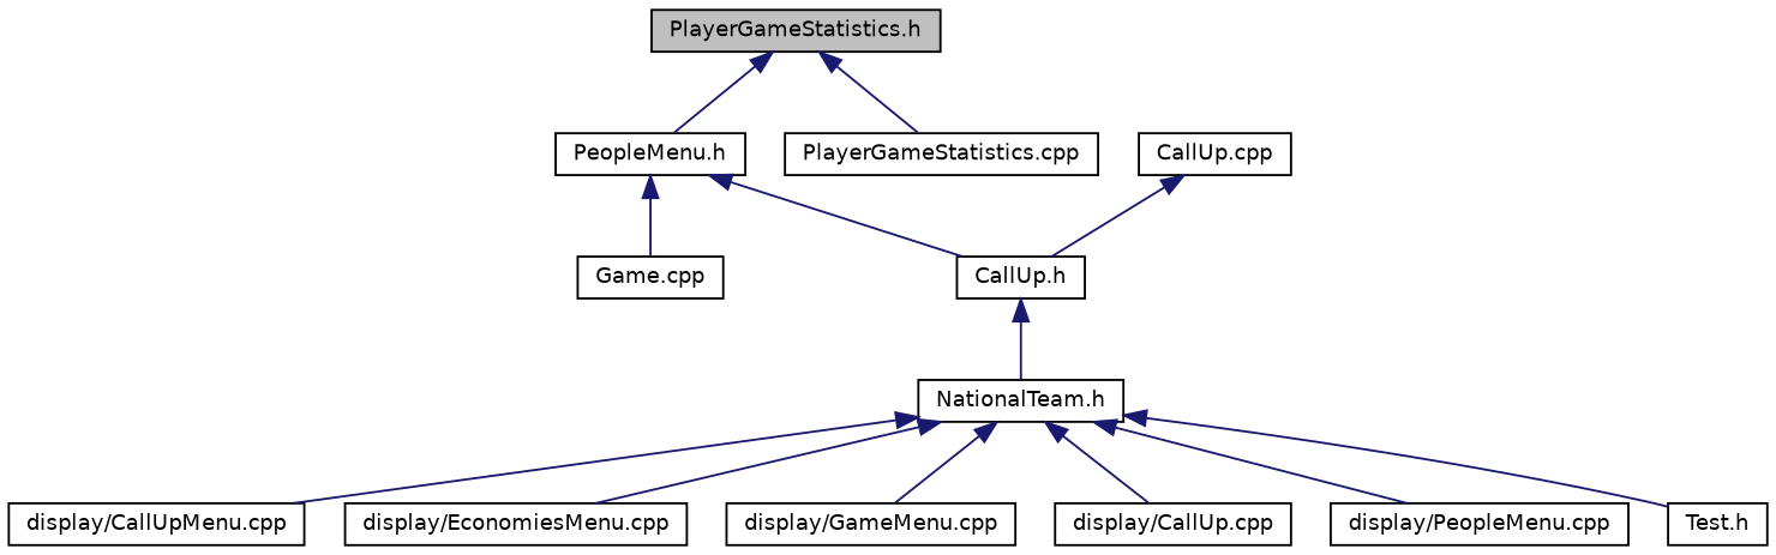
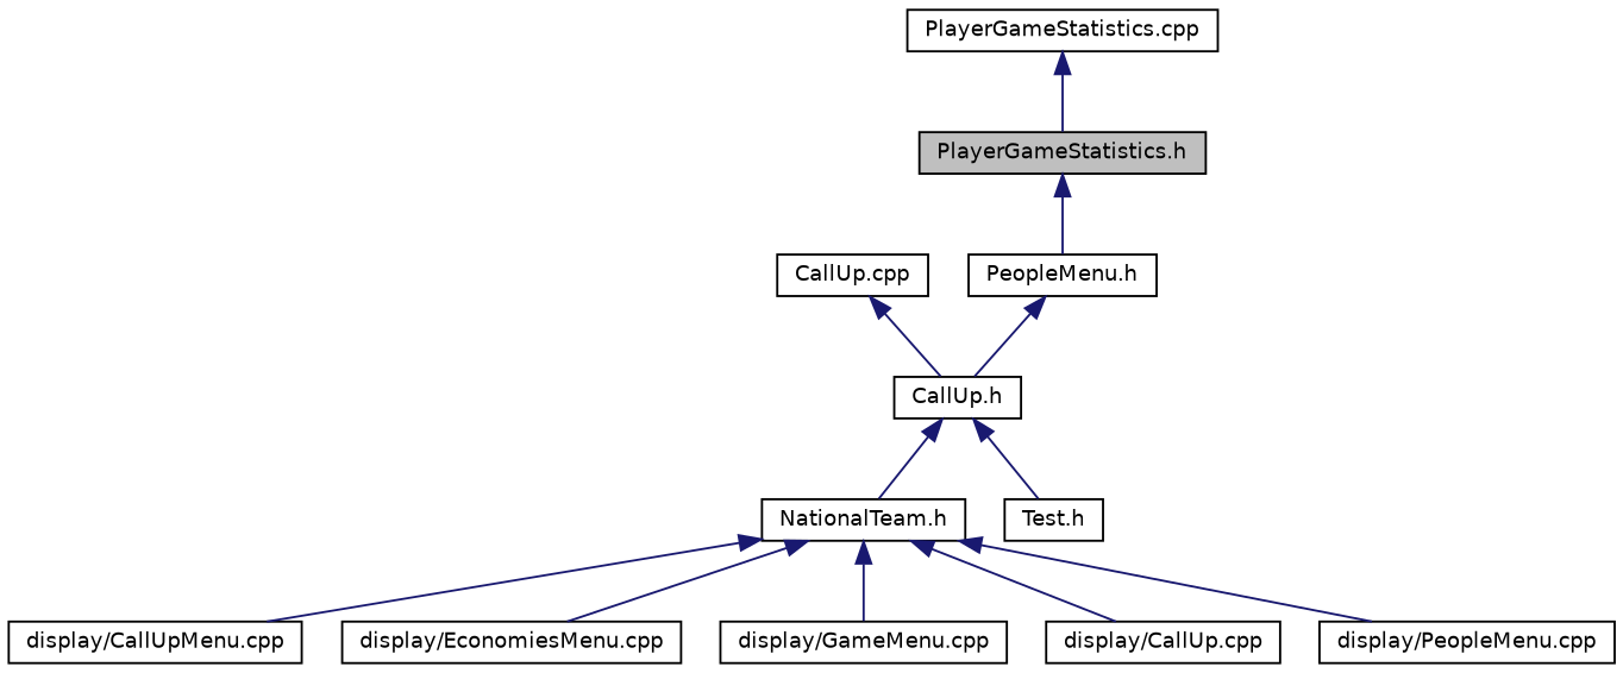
  digraph {
    node [color=black fillcolor=white fontname=Helvetica fontsize=10 shape=record style=filled]
    edge [color=midnightblue dir=back fontname=Helvetica fontsize=10 labelfontname=Helvetica labelfontsize=10 style=solid]
    n1 [fillcolor=grey75 fontcolor=black height=0.2 label="PlayerGameStatistics.h" width=0.4]
    n2 [height=0.2 label="PeopleMenu.h" width=0.4]
    n3 [height=0.2 label="PlayerGameStatistics.cpp" width=0.4]
    n4 [height=0.2 label="CallUp.h" width=0.4]
-   n5 [height=0.2 label="Game.cpp" width=0.4]
    n6 [height=0.2 label="NationalTeam.h" width=0.4]
    n7 [height=0.2 label="CallUp.cpp" width=0.4]
    n8 [height=0.2 label="display/CallUpMenu.cpp" width=0.4]
    n9 [height=0.2 label="display/EconomiesMenu.cpp" width=0.4]
    n10 [height=0.2 label="display/GameMenu.cpp" width=0.4]
    n11 [height=0.2 label="display/CallUp.cpp" width=0.4]
    n12 [height=0.2 label="display/PeopleMenu.cpp" width=0.4]
    n13 [height=0.2 label="Test.h" width=0.4]
    n1 -> n2
-   n1 -> n3
+   n3 -> n1
    n2 -> n4
-   n2 -> n5
    n4 -> n6
    n6 -> n8
    n6 -> n9
    n6 -> n10
    n6 -> n11
    n6 -> n12
-   n6 -> n13
+   n4 -> n13
    n7 -> n4
  }
